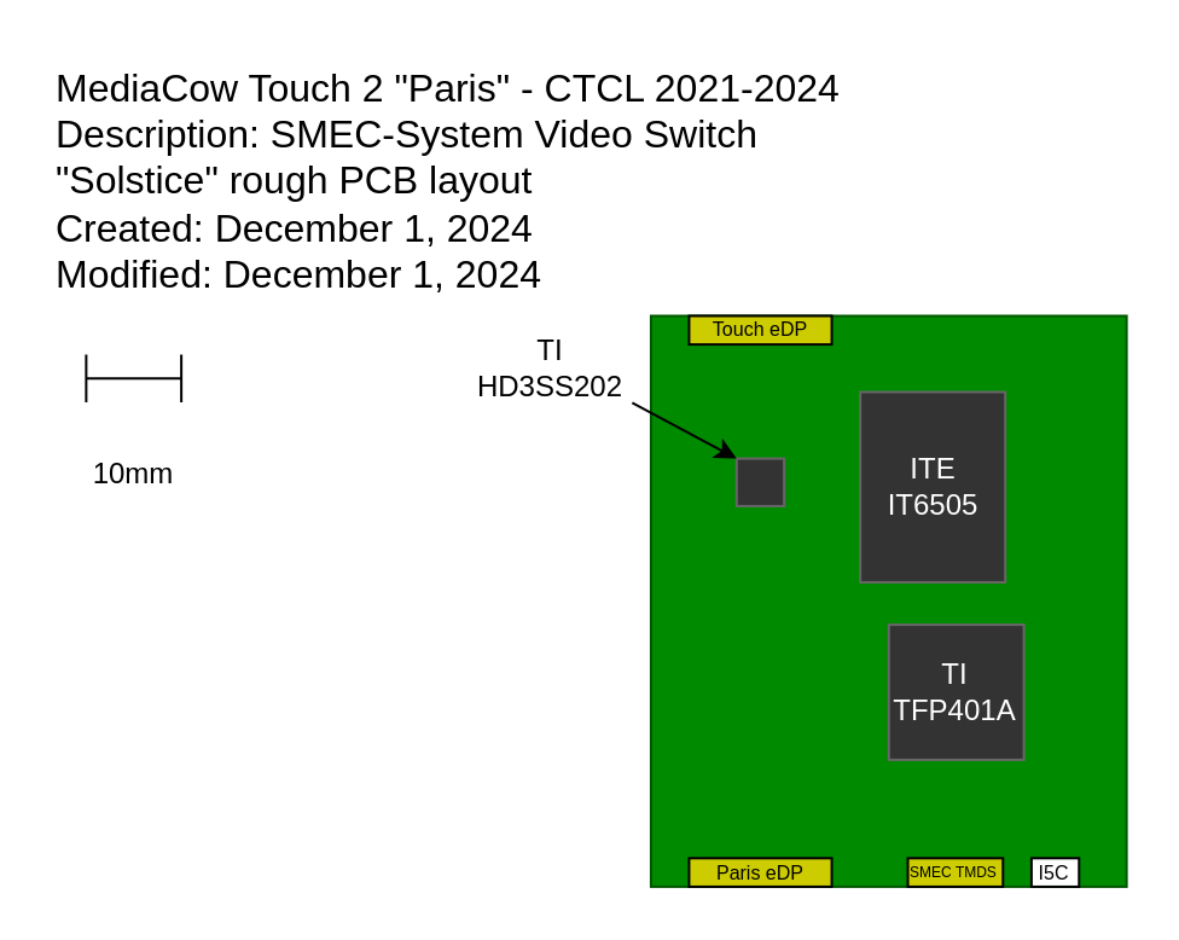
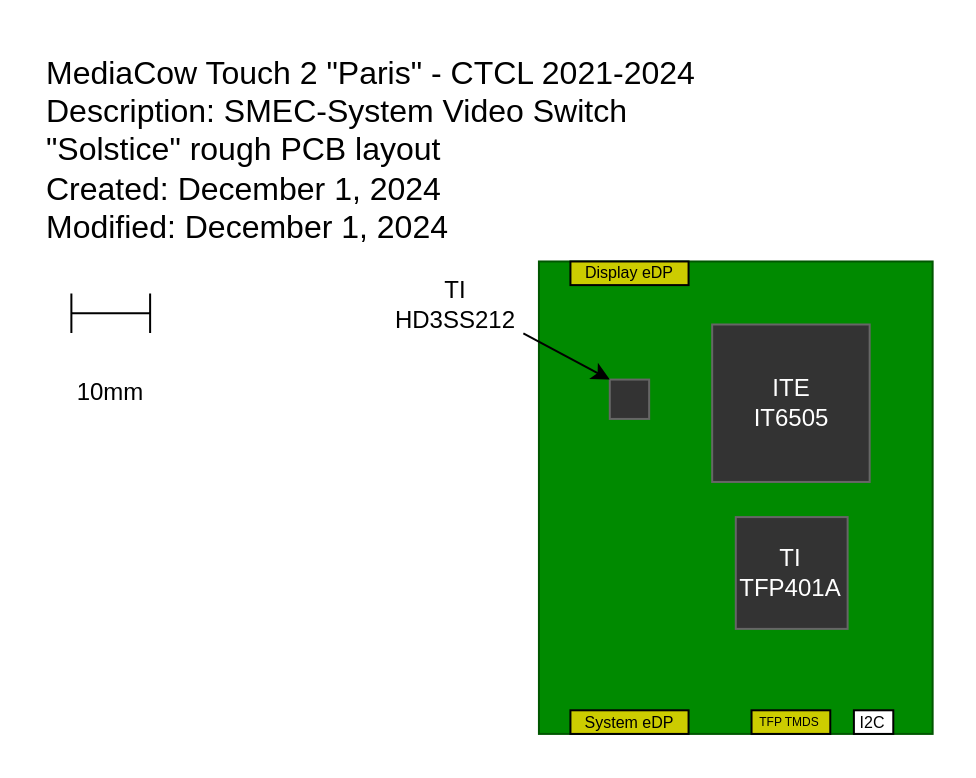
  <mxCell id="0" />
  <mxCell id="1" parent="0" />
  <mxCell id="2" value="" style="rounded=0;whiteSpace=wrap;html=1;fillColor=#008a00;fontColor=#ffffff;strokeColor=#005700;" parent="1" vertex="1"><mxGeometry x="268.97" y="130.24" width="196.85" height="236.22" as="geometry" /></mxCell>
  <mxCell id="3" value="MediaCow Touch 2 &quot;Paris&quot; - CTCL 2021-2024&lt;br style=&quot;font-size: 16px;&quot;&gt;Description: SMEC-System Video Switch &quot;Solstice&quot; rough PCB layout&lt;br style=&quot;font-size: 16px;&quot;&gt;&lt;span style=&quot;background-color: initial; font-size: 16px;&quot;&gt;Created: December 1, 2024&amp;nbsp;&lt;/span&gt;&lt;div style=&quot;font-size: 16px;&quot;&gt;Modified: December 1, 2024&amp;nbsp;&lt;/div&gt;" style="text;html=1;align=left;verticalAlign=top;whiteSpace=wrap;rounded=0;fontSize=16;" parent="1" vertex="1"><mxGeometry x="20.94" width="334.65" height="98.42" as="geometry" y="20" /></mxCell>
  <mxCell id="4" value="" style="shape=crossbar;whiteSpace=wrap;html=1;rounded=1;" parent="1" vertex="1"><mxGeometry x="35.19" y="146.3" width="39.37" height="19.69" as="geometry" /></mxCell>
  <mxCell id="5" value="10mm" style="text;html=1;align=center;verticalAlign=middle;whiteSpace=wrap;rounded=0;" parent="1" vertex="1"><mxGeometry x="24.87" y="186.3" width="60" height="20" as="geometry" /></mxCell>
  <mxCell id="6" value="TI&lt;div&gt;TFP401A&lt;/div&gt;" style="whiteSpace=wrap;html=1;fillColor=#333333;fontColor=#FFFFFF;strokeColor=#666666;" parent="1" vertex="1"><mxGeometry x="367.4" y="258.04" width="55.905" height="55.905" as="geometry" /></mxCell>
  <mxCell id="7" value="" style="whiteSpace=wrap;html=1;fillColor=#333333;fontColor=#333333;strokeColor=#666666;" parent="1" vertex="1"><mxGeometry x="304.4" y="189.29" width="19.685" height="19.685" as="geometry" /></mxCell>
- <mxCell id="8" value="Touch eDP" style="rounded=0;whiteSpace=wrap;html=1;fillColor=#CCCC00;fontSize=8;" parent="1" vertex="1"><mxGeometry x="284.72" y="130.24" width="59.06" height="11.81" as="geometry" /></mxCell>
- <mxCell id="9" value="ITE&lt;div&gt;IT6505&lt;/div&gt;" style="whiteSpace=wrap;html=1;fillColor=#333333;fontColor=#FFFFFF;strokeColor=#666666;" parent="1" vertex="1"><mxGeometry x="355.587" y="161.737" width="60" height="78.74" as="geometry" /></mxCell>
+ <mxCell id="8" value="Display eDP" style="rounded=0;whiteSpace=wrap;html=1;fillColor=#CCCC00;fontSize=8;" parent="1" vertex="1"><mxGeometry x="284.72" y="130.24" width="59.06" height="11.81" as="geometry" /></mxCell>
+ <mxCell id="9" value="ITE&lt;div&gt;IT6505&lt;/div&gt;" style="whiteSpace=wrap;html=1;fillColor=#333333;fontColor=#FFFFFF;strokeColor=#666666;" parent="1" vertex="1"><mxGeometry x="355.587" y="161.737" width="78.74" height="78.74" as="geometry" /></mxCell>
  <mxCell id="10" value="" style="endArrow=classic;html=1;rounded=0;entryX=0;entryY=0;entryDx=0;entryDy=0;" parent="1" target="7" edge="1"><mxGeometry width="50" height="50" relative="1" as="geometry"><mxPoint x="261.17" y="166.13" as="sourcePoint" /><mxPoint x="296.17" y="185.13" as="targetPoint" /></mxGeometry></mxCell>
- <mxCell id="11" value="TI&lt;br&gt;HD3SS202" style="text;html=1;align=center;verticalAlign=middle;whiteSpace=wrap;rounded=0;" parent="1" vertex="1"><mxGeometry x="194.16" y="138.11" width="66.92" height="27.56" as="geometry" /></mxCell>
- <mxCell id="12" value="SMEC TMDS" style="rounded=0;whiteSpace=wrap;html=1;fillColor=#CCCC00;fontSize=6;" parent="1" vertex="1"><mxGeometry x="375.27" y="354.65" width="39.37" height="11.81" as="geometry" /></mxCell>
- <mxCell id="13" value="Paris eDP" style="rounded=0;whiteSpace=wrap;html=1;fillColor=#CCCC00;fontSize=8;" parent="1" vertex="1"><mxGeometry x="284.717" y="354.647" width="59.06" height="11.81" as="geometry" /></mxCell>
- <mxCell id="14" value="I5C" style="rounded=0;whiteSpace=wrap;html=1;fontSize=8;fontColor=default;" parent="1" vertex="1"><mxGeometry x="426.45" y="354.65" width="19.69" height="11.81" as="geometry" /></mxCell>
+ <mxCell id="11" value="TI&lt;br&gt;HD3SS212" style="text;html=1;align=center;verticalAlign=middle;whiteSpace=wrap;rounded=0;" parent="1" vertex="1"><mxGeometry x="194.16" y="138.11" width="66.92" height="27.56" as="geometry" /></mxCell>
+ <mxCell id="12" value="TFP TMDS" style="rounded=0;whiteSpace=wrap;html=1;fillColor=#CCCC00;fontSize=6;" parent="1" vertex="1"><mxGeometry x="375.27" y="354.65" width="39.37" height="11.81" as="geometry" /></mxCell>
+ <mxCell id="13" value="System eDP" style="rounded=0;whiteSpace=wrap;html=1;fillColor=#CCCC00;fontSize=8;" parent="1" vertex="1"><mxGeometry x="284.717" y="354.647" width="59.06" height="11.81" as="geometry" /></mxCell>
+ <mxCell id="14" value="I2C" style="rounded=0;whiteSpace=wrap;html=1;fontSize=8;fontColor=default;" parent="1" vertex="1"><mxGeometry x="426.45" y="354.65" width="19.69" height="11.81" as="geometry" /></mxCell>
